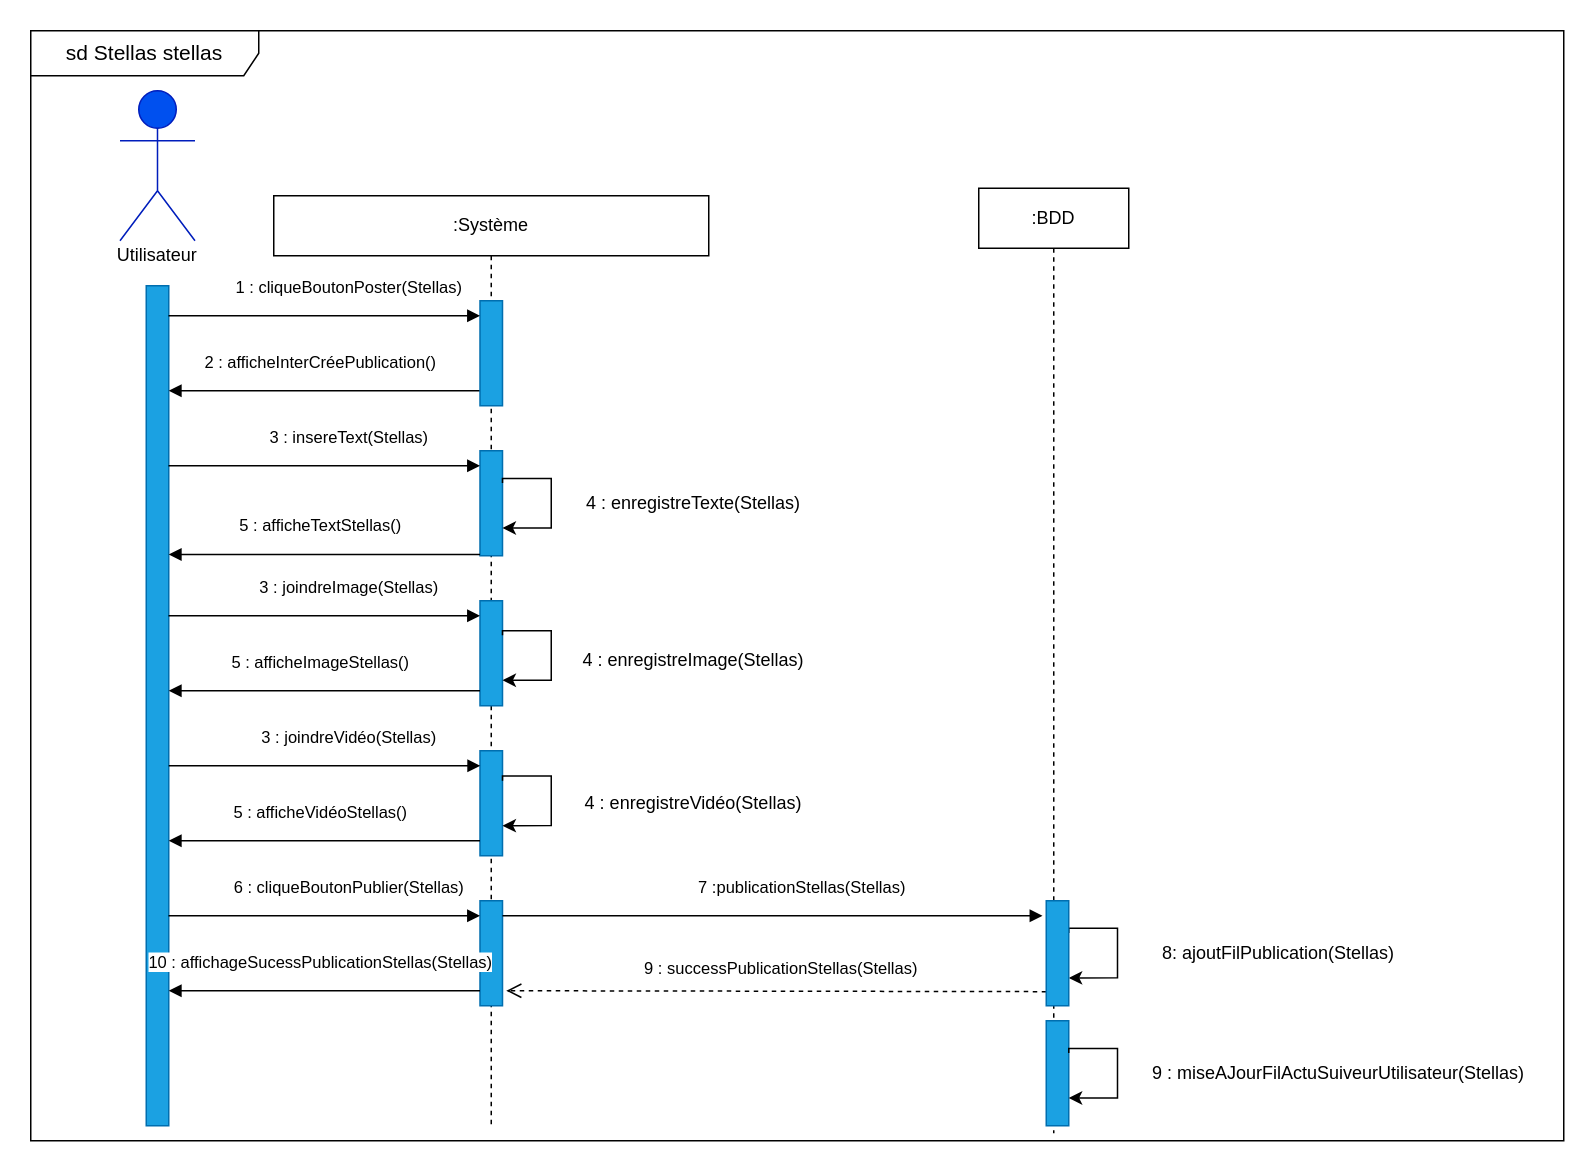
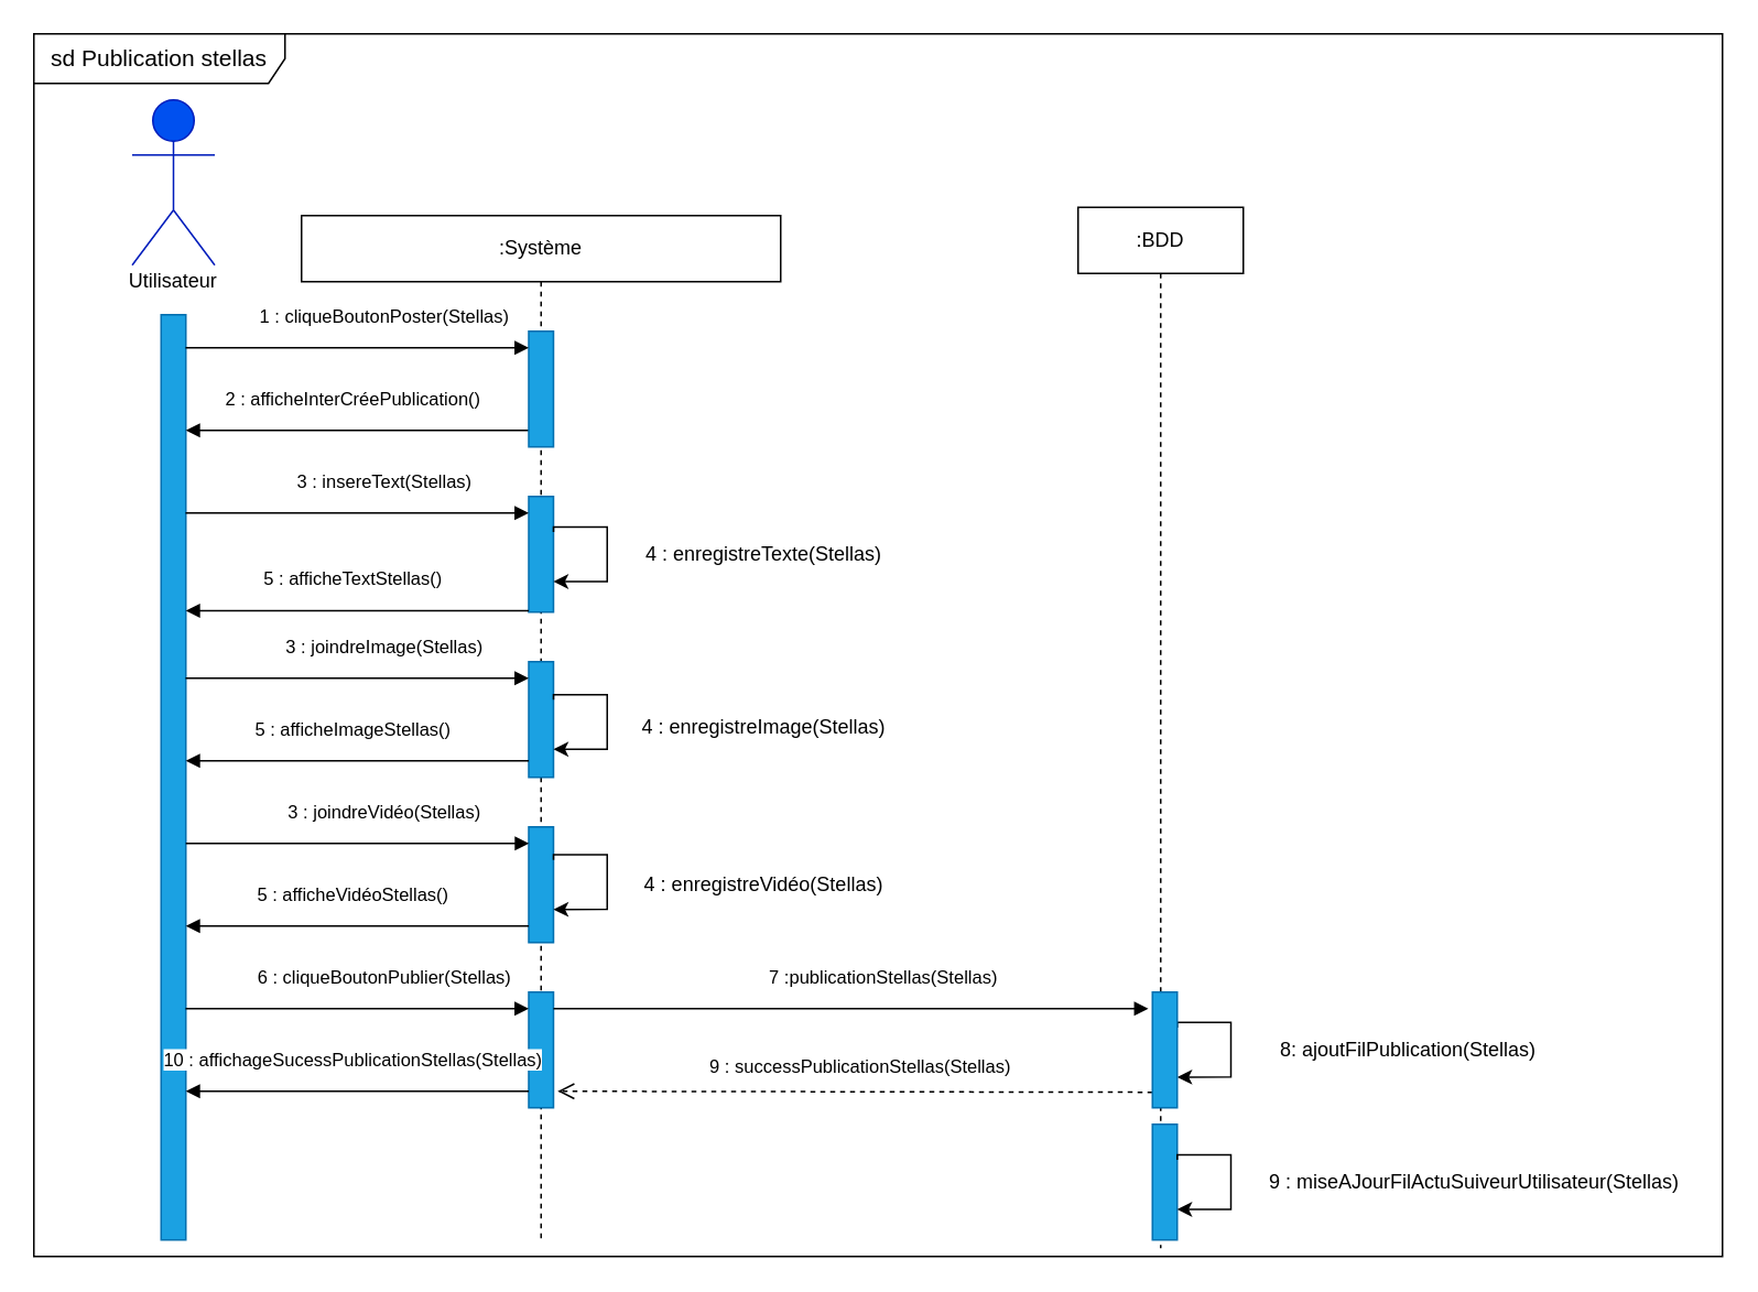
  <mxCell id="0" />
  <mxCell id="1" parent="0" />
  <mxCell id="2" value=":Système" style="shape=umlLifeline;perimeter=lifelinePerimeter;whiteSpace=wrap;html=1;container=0;collapsible=0;recursiveResize=0;outlineConnect=0;" parent="1" vertex="1"><mxGeometry x="182" y="130" width="290" height="620" as="geometry" /></mxCell>
  <mxCell id="3" value="" style="rounded=0;whiteSpace=wrap;html=1;fillColor=#1ba1e2;fontColor=#ffffff;strokeColor=#006EAF;" parent="1" vertex="1"><mxGeometry x="97" y="190" width="15" height="560" as="geometry" /></mxCell>
  <mxCell id="4" value="&lt;b&gt;Utilisateur&lt;/b&gt;" style="shape=umlActor;verticalLabelPosition=bottom;verticalAlign=top;html=1;fillColor=#0050ef;fontColor=#ffffff;strokeColor=#001DBC;" parent="1" vertex="1"><mxGeometry x="79.5" y="60" width="50" height="100" as="geometry" /></mxCell>
  <mxCell id="5" value="Utilisateur" style="text;html=1;strokeColor=none;fillColor=none;align=center;verticalAlign=middle;whiteSpace=wrap;rounded=0;" vertex="1" parent="1"><mxGeometry x="63.25" y="150" width="82.5" height="40" as="geometry" /></mxCell>
  <mxCell id="6" value="2 : afficheInterCréePublication()" style="html=1;verticalAlign=bottom;endArrow=block;rounded=0;entryX=-0.127;entryY=0.134;entryDx=0;entryDy=0;entryPerimeter=0;exitX=0;exitY=0;exitDx=0;exitDy=0;" edge="1" parent="1"><mxGeometry x="0.028" y="-10" width="80" relative="1" as="geometry"><mxPoint x="319.5" y="260" as="sourcePoint" /><mxPoint x="112" y="260" as="targetPoint" /><mxPoint as="offset" /></mxGeometry></mxCell>
  <mxCell id="7" value=":BDD" style="shape=umlLifeline;perimeter=lifelinePerimeter;whiteSpace=wrap;html=1;container=0;collapsible=0;recursiveResize=0;outlineConnect=0;" parent="1" vertex="1"><mxGeometry x="652" y="125" width="100" height="630" as="geometry" /></mxCell>
  <mxCell id="8" style="edgeStyle=orthogonalEdgeStyle;rounded=0;orthogonalLoop=1;jettySize=auto;html=1;exitX=1;exitY=0.25;exitDx=0;exitDy=0;entryX=1;entryY=0.75;entryDx=0;entryDy=0;" edge="1" parent="1"><mxGeometry relative="1" as="geometry"><Array as="points"><mxPoint x="712.5" y="618.44" /><mxPoint x="744.5" y="618.44" /><mxPoint x="744.5" y="651.44" /></Array><mxPoint x="712" y="621.44" as="sourcePoint" /><mxPoint x="712" y="651.44" as="targetPoint" /></mxGeometry></mxCell>
  <mxCell id="9" value="" style="rounded=0;whiteSpace=wrap;html=1;fillColor=#1ba1e2;fontColor=#ffffff;strokeColor=#006EAF;" vertex="1" parent="1"><mxGeometry x="319.5" y="200" width="15" height="70" as="geometry" /></mxCell>
  <mxCell id="10" value="" style="rounded=0;whiteSpace=wrap;html=1;fillColor=#1ba1e2;fontColor=#ffffff;strokeColor=#006EAF;" vertex="1" parent="1"><mxGeometry x="319.5" y="300" width="15" height="70" as="geometry" /></mxCell>
  <mxCell id="11" value="1 : cliqueBoutonPoster(Stellas)" style="html=1;verticalAlign=bottom;endArrow=block;rounded=0;entryX=0.01;entryY=0.143;entryDx=0;entryDy=0;entryPerimeter=0;" edge="1" parent="1"><mxGeometry x="0.156" y="10" width="80" relative="1" as="geometry"><mxPoint x="111.85" y="210.05" as="sourcePoint" /><mxPoint x="319.5" y="210" as="targetPoint" /><mxPoint as="offset" /></mxGeometry></mxCell>
  <mxCell id="12" value="3 : insereText(Stellas)" style="html=1;verticalAlign=bottom;endArrow=block;rounded=0;entryX=0.01;entryY=0.143;entryDx=0;entryDy=0;entryPerimeter=0;" edge="1" parent="1"><mxGeometry x="0.156" y="10" width="80" relative="1" as="geometry"><mxPoint x="111.85" y="310.05" as="sourcePoint" /><mxPoint x="319.5" y="310" as="targetPoint" /><mxPoint as="offset" /></mxGeometry></mxCell>
  <mxCell id="13" value="" style="rounded=0;whiteSpace=wrap;html=1;fillColor=#1ba1e2;fontColor=#ffffff;strokeColor=#006EAF;" vertex="1" parent="1"><mxGeometry x="319.5" y="400" width="15" height="70" as="geometry" /></mxCell>
  <mxCell id="14" value="9 : successPublicationStellas(Stellas)" style="html=1;verticalAlign=bottom;endArrow=open;dashed=1;endSize=8;rounded=0;entryX=1.104;entryY=0.861;entryDx=0;entryDy=0;entryPerimeter=0;" edge="1" parent="1"><mxGeometry x="-0.016" y="-6" relative="1" as="geometry"><mxPoint x="697" y="660.6" as="sourcePoint" /><mxPoint x="337" y="660" as="targetPoint" /><mxPoint as="offset" /></mxGeometry></mxCell>
  <mxCell id="15" value="5 : afficheTextStellas()" style="html=1;verticalAlign=bottom;endArrow=block;rounded=0;entryX=-0.127;entryY=0.134;entryDx=0;entryDy=0;entryPerimeter=0;exitX=0;exitY=0;exitDx=0;exitDy=0;" edge="1" parent="1"><mxGeometry x="0.028" y="-10" width="80" relative="1" as="geometry"><mxPoint x="319.5" y="369.13" as="sourcePoint" /><mxPoint x="112" y="369.13" as="targetPoint" /><mxPoint as="offset" /></mxGeometry></mxCell>
  <mxCell id="16" value="" style="rounded=0;whiteSpace=wrap;html=1;fillColor=#1ba1e2;fontColor=#ffffff;strokeColor=#006EAF;" vertex="1" parent="1"><mxGeometry x="319.5" y="600" width="15" height="70" as="geometry" /></mxCell>
  <mxCell id="17" value="" style="rounded=0;whiteSpace=wrap;html=1;fillColor=#1ba1e2;fontColor=#ffffff;strokeColor=#006EAF;" vertex="1" parent="1"><mxGeometry x="319.5" y="500" width="15" height="70" as="geometry" /></mxCell>
  <mxCell id="18" value="7 :publicationStellas(Stellas)" style="html=1;verticalAlign=bottom;endArrow=block;rounded=0;exitX=1.011;exitY=0.14;exitDx=0;exitDy=0;exitPerimeter=0;" edge="1" parent="1"><mxGeometry x="0.113" y="10" width="80" relative="1" as="geometry"><mxPoint x="334.495" y="610" as="sourcePoint" /><mxPoint x="694.49" y="610" as="targetPoint" /><mxPoint as="offset" /><Array as="points"><mxPoint x="522" y="610" /></Array></mxGeometry></mxCell>
  <mxCell id="19" value="" style="rounded=0;whiteSpace=wrap;html=1;fillColor=#1ba1e2;fontColor=#ffffff;strokeColor=#006EAF;" vertex="1" parent="1"><mxGeometry x="697" y="600" width="15" height="70" as="geometry" /></mxCell>
  <mxCell id="20" style="edgeStyle=orthogonalEdgeStyle;rounded=0;orthogonalLoop=1;jettySize=auto;html=1;exitX=1;exitY=0.25;exitDx=0;exitDy=0;entryX=1;entryY=0.75;entryDx=0;entryDy=0;" edge="1" parent="1"><mxGeometry relative="1" as="geometry"><Array as="points"><mxPoint x="335" y="419.96" /><mxPoint x="367" y="419.96" /><mxPoint x="367" y="452.96" /></Array><mxPoint x="334.5" y="422.96" as="sourcePoint" /><mxPoint x="334.5" y="452.96" as="targetPoint" /></mxGeometry></mxCell>
  <mxCell id="21" value="8: ajoutFilPublication(Stellas)" style="text;html=1;strokeColor=none;fillColor=none;align=center;verticalAlign=middle;whiteSpace=wrap;rounded=0;" vertex="1" parent="1"><mxGeometry x="732" y="620" width="240" height="30" as="geometry" /></mxCell>
  <mxCell id="22" value="3 : joindreImage(Stellas)" style="html=1;verticalAlign=bottom;endArrow=block;rounded=0;entryX=0.01;entryY=0.143;entryDx=0;entryDy=0;entryPerimeter=0;" edge="1" parent="1"><mxGeometry x="0.156" y="10" width="80" relative="1" as="geometry"><mxPoint x="111.85" y="410.05" as="sourcePoint" /><mxPoint x="319.5" y="410" as="targetPoint" /><mxPoint as="offset" /></mxGeometry></mxCell>
  <mxCell id="23" value="5 : afficheImageStellas()" style="html=1;verticalAlign=bottom;endArrow=block;rounded=0;entryX=-0.127;entryY=0.134;entryDx=0;entryDy=0;entryPerimeter=0;exitX=0;exitY=0;exitDx=0;exitDy=0;" edge="1" parent="1"><mxGeometry x="0.028" y="-10" width="80" relative="1" as="geometry"><mxPoint x="319.5" y="460" as="sourcePoint" /><mxPoint x="112" y="460" as="targetPoint" /><mxPoint as="offset" /></mxGeometry></mxCell>
  <mxCell id="24" value="3 : joindreVidéo(Stellas)" style="html=1;verticalAlign=bottom;endArrow=block;rounded=0;entryX=0.01;entryY=0.143;entryDx=0;entryDy=0;entryPerimeter=0;" edge="1" parent="1"><mxGeometry x="0.156" y="10" width="80" relative="1" as="geometry"><mxPoint x="112" y="510.05" as="sourcePoint" /><mxPoint x="319.65" y="510" as="targetPoint" /><mxPoint as="offset" /></mxGeometry></mxCell>
  <mxCell id="25" value="5 : afficheVidéoStellas()" style="html=1;verticalAlign=bottom;endArrow=block;rounded=0;entryX=-0.127;entryY=0.134;entryDx=0;entryDy=0;entryPerimeter=0;exitX=0;exitY=0;exitDx=0;exitDy=0;" edge="1" parent="1"><mxGeometry x="0.028" y="-10" width="80" relative="1" as="geometry"><mxPoint x="319.5" y="560" as="sourcePoint" /><mxPoint x="112" y="560" as="targetPoint" /><mxPoint as="offset" /></mxGeometry></mxCell>
  <mxCell id="26" style="edgeStyle=orthogonalEdgeStyle;rounded=0;orthogonalLoop=1;jettySize=auto;html=1;exitX=1;exitY=0.25;exitDx=0;exitDy=0;entryX=1;entryY=0.75;entryDx=0;entryDy=0;" edge="1" parent="1"><mxGeometry relative="1" as="geometry"><Array as="points"><mxPoint x="335" y="318.48" /><mxPoint x="367" y="318.48" /><mxPoint x="367" y="351.48" /></Array><mxPoint x="334.5" y="321.48" as="sourcePoint" /><mxPoint x="334.5" y="351.48" as="targetPoint" /></mxGeometry></mxCell>
  <mxCell id="27" style="edgeStyle=orthogonalEdgeStyle;rounded=0;orthogonalLoop=1;jettySize=auto;html=1;exitX=1;exitY=0.25;exitDx=0;exitDy=0;entryX=1;entryY=0.75;entryDx=0;entryDy=0;" edge="1" parent="1"><mxGeometry relative="1" as="geometry"><Array as="points"><mxPoint x="335" y="516.92" /><mxPoint x="367" y="516.92" /><mxPoint x="367" y="549.92" /></Array><mxPoint x="334.5" y="519.92" as="sourcePoint" /><mxPoint x="334.5" y="549.92" as="targetPoint" /></mxGeometry></mxCell>
  <mxCell id="28" value="4 : enregistreTexte(Stellas)" style="text;html=1;strokeColor=none;fillColor=none;align=center;verticalAlign=middle;whiteSpace=wrap;rounded=0;" vertex="1" parent="1"><mxGeometry x="342" y="320" width="240" height="30" as="geometry" /></mxCell>
  <mxCell id="29" value="4 : enregistreImage(Stellas)" style="text;html=1;strokeColor=none;fillColor=none;align=center;verticalAlign=middle;whiteSpace=wrap;rounded=0;" vertex="1" parent="1"><mxGeometry x="342" y="425" width="240" height="30" as="geometry" /></mxCell>
  <mxCell id="30" value="4 : enregistreVidéo(Stellas)" style="text;html=1;strokeColor=none;fillColor=none;align=center;verticalAlign=middle;whiteSpace=wrap;rounded=0;" vertex="1" parent="1"><mxGeometry x="342" y="520" width="240" height="30" as="geometry" /></mxCell>
  <mxCell id="31" value="6 : cliqueBoutonPublier(Stellas)" style="html=1;verticalAlign=bottom;endArrow=block;rounded=0;entryX=0.01;entryY=0.143;entryDx=0;entryDy=0;entryPerimeter=0;" edge="1" parent="1"><mxGeometry x="0.156" y="10" width="80" relative="1" as="geometry"><mxPoint x="111.85" y="610.05" as="sourcePoint" /><mxPoint x="319.5" y="610" as="targetPoint" /><mxPoint as="offset" /></mxGeometry></mxCell>
  <mxCell id="32" value="10 : affichageSucessPublicationStellas(Stellas)" style="html=1;verticalAlign=bottom;endArrow=block;rounded=0;entryX=-0.127;entryY=0.134;entryDx=0;entryDy=0;entryPerimeter=0;exitX=0;exitY=0;exitDx=0;exitDy=0;" edge="1" parent="1"><mxGeometry x="0.028" y="-10" width="80" relative="1" as="geometry"><mxPoint x="319.5" y="660" as="sourcePoint" /><mxPoint x="112" y="660" as="targetPoint" /><mxPoint as="offset" /></mxGeometry></mxCell>
  <mxCell id="33" value="" style="rounded=0;whiteSpace=wrap;html=1;fillColor=#1ba1e2;fontColor=#ffffff;strokeColor=#006EAF;" vertex="1" parent="1"><mxGeometry x="697" y="680" width="15" height="70" as="geometry" /></mxCell>
  <mxCell id="34" style="edgeStyle=orthogonalEdgeStyle;rounded=0;orthogonalLoop=1;jettySize=auto;html=1;exitX=1;exitY=0.25;exitDx=0;exitDy=0;entryX=1;entryY=0.75;entryDx=0;entryDy=0;" edge="1" parent="1"><mxGeometry relative="1" as="geometry"><Array as="points"><mxPoint x="712.5" y="698.5" /><mxPoint x="744.5" y="698.5" /><mxPoint x="744.5" y="731.5" /></Array><mxPoint x="712" y="701.5" as="sourcePoint" /><mxPoint x="712" y="731.5" as="targetPoint" /></mxGeometry></mxCell>
  <mxCell id="35" value="9 : miseAJourFilActuSuiveurUtilisateur(Stellas)" style="text;html=1;strokeColor=none;fillColor=none;align=center;verticalAlign=middle;whiteSpace=wrap;rounded=0;" vertex="1" parent="1"><mxGeometry x="762" y="700" width="260" height="30" as="geometry" /></mxCell>
- <mxCell id="36" value="sd Stellas stellas" style="shape=umlFrame;whiteSpace=wrap;html=1;fontSize=14;width=152;height=30;" vertex="1" parent="1"><mxGeometry x="20" y="20" width="1022" height="740" as="geometry" /></mxCell>
+ <mxCell id="36" value="sd Publication stellas" style="shape=umlFrame;whiteSpace=wrap;html=1;fontSize=14;width=152;height=30;" vertex="1" parent="1"><mxGeometry x="20" y="20" width="1022" height="740" as="geometry" /></mxCell>
